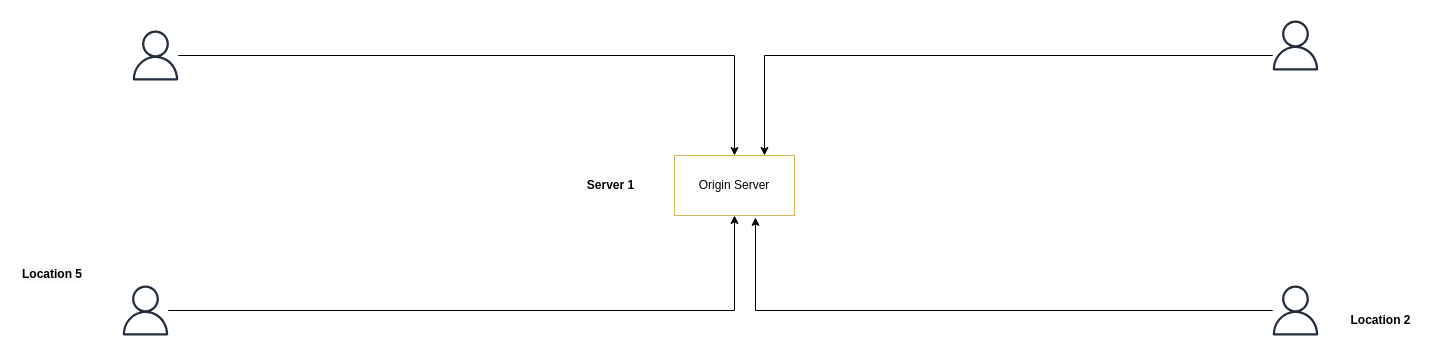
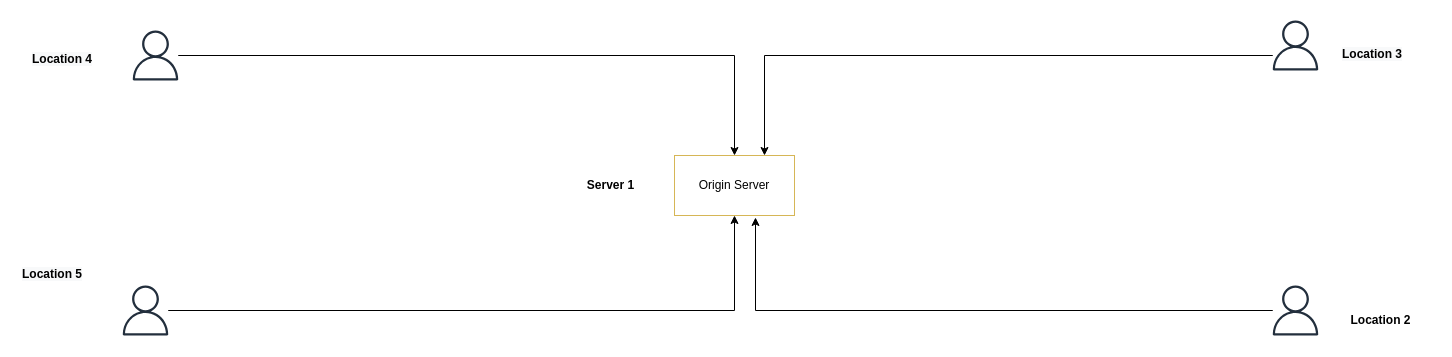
  <mxCell id="0" />
  <mxCell id="1" parent="0" />
  <mxCell id="2" value="Origin Server" style="rounded=0;whiteSpace=wrap;html=1;fillColor=#ffffff;strokeColor=#d6b656;" vertex="1" parent="1"><mxGeometry x="674" y="155" width="120" height="60" as="geometry" /></mxCell>
  <mxCell id="3" value="&lt;b&gt;Server 1&lt;/b&gt;" style="text;html=1;align=center;verticalAlign=middle;resizable=0;points=[];autosize=1;strokeColor=none;fillColor=none;" vertex="1" parent="1"><mxGeometry x="570" y="170" width="80" height="30" as="geometry" /></mxCell>
  <mxCell id="4" value="&lt;b&gt;Location 2&lt;/b&gt;" style="text;html=1;align=center;verticalAlign=middle;resizable=0;points=[];autosize=1;strokeColor=none;fillColor=none;" vertex="1" parent="1"><mxGeometry x="1340" y="305" width="80" height="30" as="geometry" /></mxCell>
+ <mxCell id="5" value="&lt;b style=&quot;color: rgb(0, 0, 0); font-family: Helvetica; font-size: 12px; font-style: normal; font-variant-ligatures: normal; font-variant-caps: normal; letter-spacing: normal; orphans: 2; text-align: center; text-indent: 0px; text-transform: none; widows: 2; word-spacing: 0px; -webkit-text-stroke-width: 0px; background-color: rgb(248, 249, 250); text-decoration-thickness: initial; text-decoration-style: initial; text-decoration-color: initial;&quot;&gt;Location 3&lt;/b&gt;" style="text;whiteSpace=wrap;html=1;" vertex="1" parent="1"><mxGeometry x="1340" y="40" width="90" height="40" as="geometry" /></mxCell>
+ <mxCell id="6" value="&lt;b style=&quot;color: rgb(0, 0, 0); font-family: Helvetica; font-size: 12px; font-style: normal; font-variant-ligatures: normal; font-variant-caps: normal; letter-spacing: normal; orphans: 2; text-align: center; text-indent: 0px; text-transform: none; widows: 2; word-spacing: 0px; -webkit-text-stroke-width: 0px; background-color: rgb(248, 249, 250); text-decoration-thickness: initial; text-decoration-style: initial; text-decoration-color: initial;&quot;&gt;Location 4&lt;/b&gt;" style="text;whiteSpace=wrap;html=1;" vertex="1" parent="1"><mxGeometry x="30" y="45" width="90" height="40" as="geometry" /></mxCell>
  <mxCell id="7" value="&lt;b style=&quot;color: rgb(0, 0, 0); font-family: Helvetica; font-size: 12px; font-style: normal; font-variant-ligatures: normal; font-variant-caps: normal; letter-spacing: normal; orphans: 2; text-indent: 0px; text-transform: none; widows: 2; word-spacing: 0px; -webkit-text-stroke-width: 0px; text-decoration-thickness: initial; text-decoration-style: initial; text-decoration-color: initial; text-align: center; background-color: rgb(248, 249, 250);&quot;&gt;Location 5&lt;/b&gt;" style="text;whiteSpace=wrap;html=1;" vertex="1" parent="1"><mxGeometry x="20" y="260" width="90" height="40" as="geometry" /></mxCell>
  <mxCell id="8" style="edgeStyle=orthogonalEdgeStyle;rounded=0;orthogonalLoop=1;jettySize=auto;html=1;" edge="1" parent="1" source="9" target="2"><mxGeometry relative="1" as="geometry"><mxPoint x="300" y="310" as="targetPoint" /></mxGeometry></mxCell>
  <mxCell id="9" value="" style="sketch=0;outlineConnect=0;fontColor=#232F3E;gradientColor=none;fillColor=#232F3D;strokeColor=none;dashed=0;verticalLabelPosition=bottom;verticalAlign=top;align=center;html=1;fontSize=12;fontStyle=0;aspect=fixed;pointerEvents=1;shape=mxgraph.aws4.user;" vertex="1" parent="1"><mxGeometry x="120" y="285" width="50" height="50" as="geometry" /></mxCell>
  <mxCell id="10" style="edgeStyle=orthogonalEdgeStyle;rounded=0;orthogonalLoop=1;jettySize=auto;html=1;entryX=0.5;entryY=0;entryDx=0;entryDy=0;" edge="1" parent="1" source="11" target="2"><mxGeometry relative="1" as="geometry" /></mxCell>
  <mxCell id="11" value="" style="sketch=0;outlineConnect=0;fontColor=#232F3E;gradientColor=none;fillColor=#232F3D;strokeColor=none;dashed=0;verticalLabelPosition=bottom;verticalAlign=top;align=center;html=1;fontSize=12;fontStyle=0;aspect=fixed;pointerEvents=1;shape=mxgraph.aws4.user;" vertex="1" parent="1"><mxGeometry x="130" y="30" width="50" height="50" as="geometry" /></mxCell>
  <mxCell id="12" style="edgeStyle=orthogonalEdgeStyle;rounded=0;orthogonalLoop=1;jettySize=auto;html=1;entryX=0.675;entryY=1.033;entryDx=0;entryDy=0;entryPerimeter=0;" edge="1" parent="1" source="13" target="2"><mxGeometry relative="1" as="geometry" /></mxCell>
  <mxCell id="13" value="" style="sketch=0;outlineConnect=0;fontColor=#232F3E;gradientColor=none;fillColor=#232F3D;strokeColor=none;dashed=0;verticalLabelPosition=bottom;verticalAlign=top;align=center;html=1;fontSize=12;fontStyle=0;aspect=fixed;pointerEvents=1;shape=mxgraph.aws4.user;" vertex="1" parent="1"><mxGeometry x="1270" y="285" width="50" height="50" as="geometry" /></mxCell>
  <mxCell id="14" style="edgeStyle=orthogonalEdgeStyle;rounded=0;orthogonalLoop=1;jettySize=auto;html=1;entryX=0.75;entryY=0;entryDx=0;entryDy=0;" edge="1" parent="1" source="15" target="2"><mxGeometry relative="1" as="geometry"><mxPoint x="1170" y="45" as="targetPoint" /><Array as="points"><mxPoint x="764" y="55" /></Array></mxGeometry></mxCell>
  <mxCell id="15" value="" style="sketch=0;outlineConnect=0;fontColor=#232F3E;gradientColor=none;fillColor=#232F3D;strokeColor=none;dashed=0;verticalLabelPosition=bottom;verticalAlign=top;align=center;html=1;fontSize=12;fontStyle=0;aspect=fixed;pointerEvents=1;shape=mxgraph.aws4.user;" vertex="1" parent="1"><mxGeometry x="1270" y="20" width="50" height="50" as="geometry" /></mxCell>
